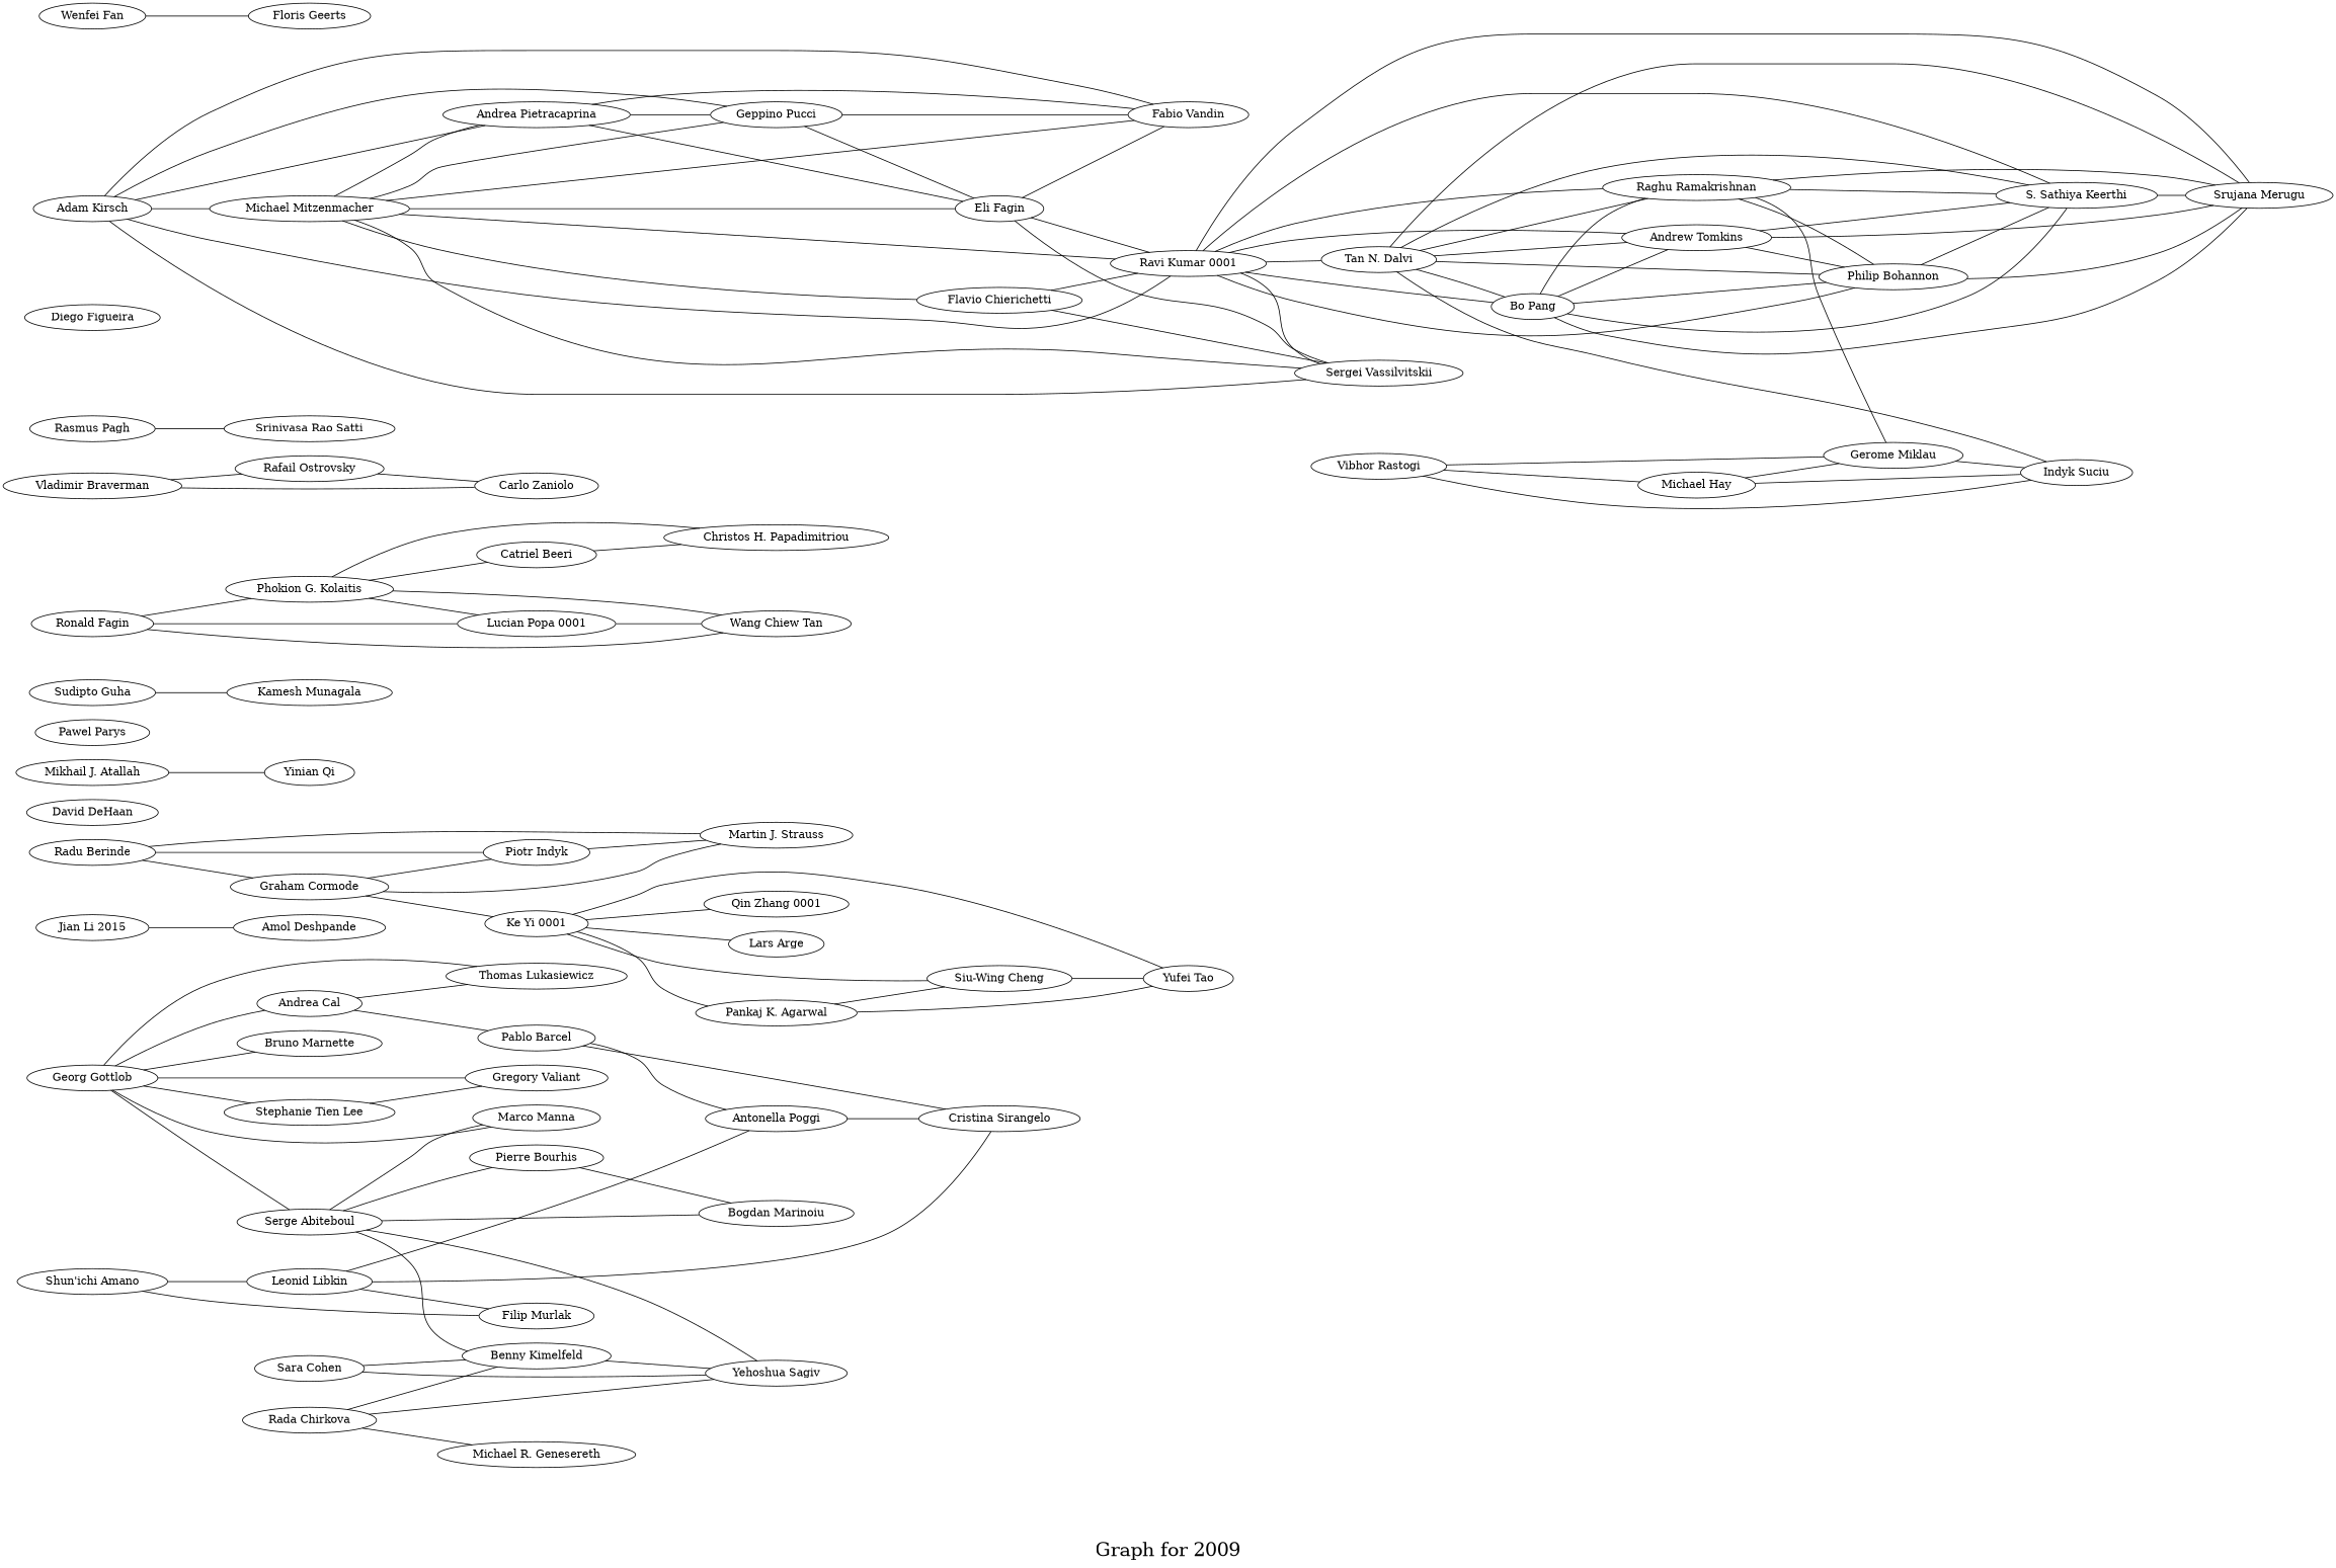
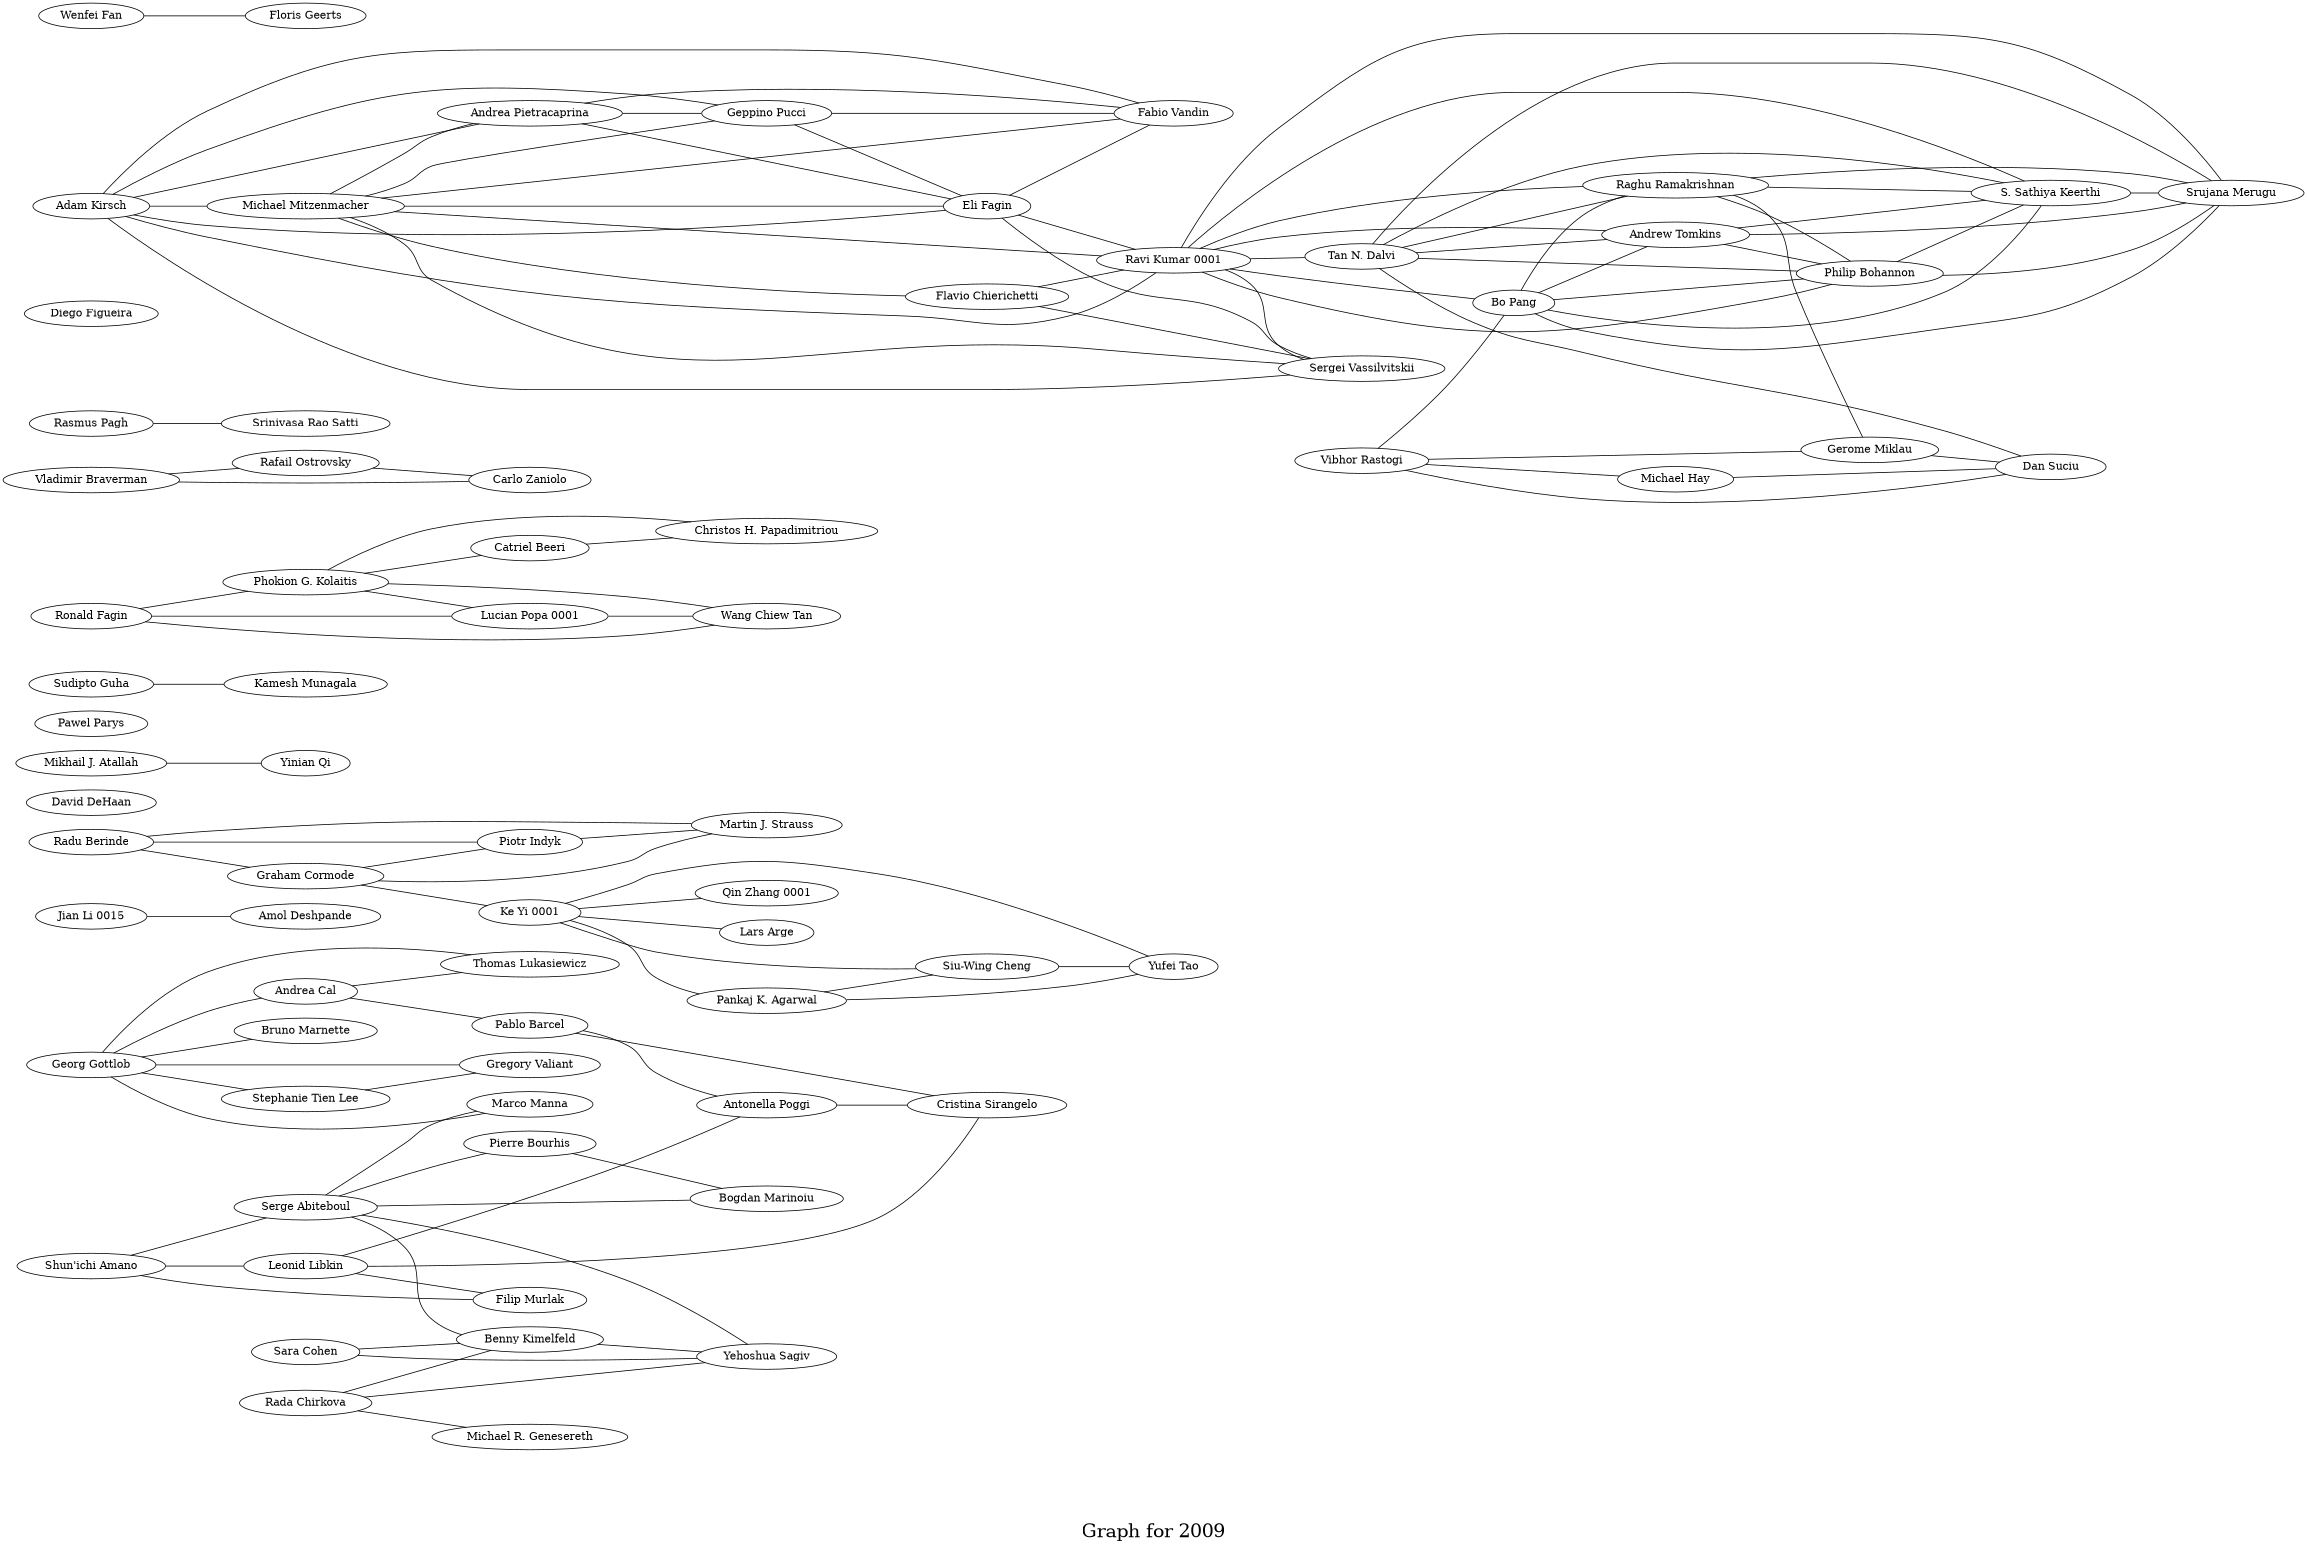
  graph {
    fontsize=24
    label="\nGraph for 2009\n"
    rankdir=LR
    splines=true
    node [shape=ellipse]
    n1 [height=0.3 label="Georg Gottlob" width=0.3]
    n2 [height=0.3 label="Stephanie Tien Lee" width=0.3]
    n3 [height=0.3 label="Gregory Valiant" width=0.3]
    n4 [height=0.3 label="Andrea Cal" width=0.3]
    n5 [height=0.3 label="Thomas Lukasiewicz" width=0.3]
    n6 [height=0.3 label="Serge Abiteboul" width=0.3]
    n7 [height=0.3 label="Marco Manna" width=0.3]
    n8 [height=0.3 label="Bruno Marnette" width=0.3]
    n9 [height=0.3 label="Pablo Barcel" width=0.3]
    n10 [height=0.3 label="Benny Kimelfeld" width=0.3]
    n11 [height=0.3 label="Yehoshua Sagiv" width=0.3]
    n12 [height=0.3 label="Pierre Bourhis" width=0.3]
    n13 [height=0.3 label="Bogdan Marinoiu" width=0.3]
    n14 [height=0.3 label="Shun'ichi Amano" width=0.3]
    n15 [height=0.3 label="Leonid Libkin" width=0.3]
    n16 [height=0.3 label="Filip Murlak" width=0.3]
    n17 [height=0.3 label="Antonella Poggi" width=0.3]
    n18 [height=0.3 label="Cristina Sirangelo" width=0.3]
-   n19 [height=0.3 label="Jian Li 2015" width=0.3]
+   n19 [height=0.3 label="Jian Li 0015" width=0.3]
    n20 [height=0.3 label="Amol Deshpande" width=0.3]
    n21 [height=0.3 label="Radu Berinde" width=0.3]
    n22 [height=0.3 label="Graham Cormode" width=0.3]
    n23 [height=0.3 label="Piotr Indyk" width=0.3]
    n24 [height=0.3 label="Martin J. Strauss" width=0.3]
    n25 [height=0.3 label="Ke Yi 0001" width=0.3]
    n26 [height=0.3 label="Qin Zhang 0001" width=0.3]
    n27 [height=0.3 label="Lars Arge" width=0.3]
    n28 [height=0.3 label="Pankaj K. Agarwal" width=0.3]
    n29 [height=0.3 label="Siu-Wing Cheng" width=0.3]
    n30 [height=0.3 label="Yufei Tao" width=0.3]
    n31 [height=0.3 label="Rada Chirkova" width=0.3]
    n32 [height=0.3 label="Michael R. Genesereth" width=0.3]
    n33 [height=0.3 label="David DeHaan" width=0.3]
    n34 [height=0.3 label="Mikhail J. Atallah" width=0.3]
    n35 [height=0.3 label="Yinian Qi" width=0.3]
    n36 [height=0.3 label="Pawel Parys" width=0.3]
    n37 [height=0.3 label="Sudipto Guha" width=0.3]
    n38 [height=0.3 label="Kamesh Munagala" width=0.3]
    n39 [height=0.3 label="Ronald Fagin" width=0.3]
    n40 [height=0.3 label="Phokion G. Kolaitis" width=0.3]
    n41 [height=0.3 label="Lucian Popa 0001" width=0.3]
    n42 [height=0.3 label="Wang Chiew Tan" width=0.3]
    n43 [height=0.3 label="Catriel Beeri" width=0.3]
    n44 [height=0.3 label="Christos H. Papadimitriou" width=0.3]
    n45 [height=0.3 label="Vladimir Braverman" width=0.3]
    n46 [height=0.3 label="Rafail Ostrovsky" width=0.3]
    n47 [height=0.3 label="Carlo Zaniolo" width=0.3]
    n48 [height=0.3 label="Sara Cohen" width=0.3]
    n49 [height=0.3 label="Rasmus Pagh" width=0.3]
    n50 [height=0.3 label="Srinivasa Rao Satti" width=0.3]
    n51 [height=0.3 label="Diego Figueira" width=0.3]
    n52 [height=0.3 label="Adam Kirsch" width=0.3]
    n53 [height=0.3 label="Michael Mitzenmacher" width=0.3]
    n54 [height=0.3 label="Andrea Pietracaprina" width=0.3]
    n55 [height=0.3 label="Geppino Pucci" width=0.3]
    n56 [height=0.3 label="Eli Fagin" width=0.3]
    n57 [height=0.3 label="Fabio Vandin" width=0.3]
    n58 [height=0.3 label="Ravi Kumar 0001" width=0.3]
    n59 [height=0.3 label="Sergei Vassilvitskii" width=0.3]
    n60 [height=0.3 label="Flavio Chierichetti" width=0.3]
    n61 [height=0.3 label="Tan N. Dalvi" width=0.3]
    n62 [height=0.3 label="Bo Pang" width=0.3]
    n63 [height=0.3 label="Raghu Ramakrishnan" width=0.3]
    n64 [height=0.3 label="Andrew Tomkins" width=0.3]
    n65 [height=0.3 label="Philip Bohannon" width=0.3]
    n66 [height=0.3 label="S. Sathiya Keerthi" width=0.3]
    n67 [height=0.3 label="Srujana Merugu" width=0.3]
-   n68 [height=0.3 label="Indyk Suciu" width=0.3]
+   n68 [height=0.3 label="Dan Suciu" width=0.3]
    n69 [height=0.3 label="Gerome Miklau" width=0.3]
    n70 [height=0.3 label="Wenfei Fan" width=0.3]
    n71 [height=0.3 label="Floris Geerts" width=0.3]
    n72 [height=0.3 label="Vibhor Rastogi" width=0.3]
    n73 [height=0.3 label="Michael Hay" width=0.3]
    n1 -- n2
    n1 -- n3
    n1 -- n4
    n1 -- n5
-   n1 -- n6
+   n14 -- n6
    n1 -- n7
    n1 -- n8
    n2 -- n3
    n4 -- n5
    n4 -- n9
    n6 -- n7
    n6 -- n10
    n6 -- n11
    n6 -- n12
    n6 -- n13
    n9 -- n17
    n9 -- n18
    n10 -- n11
    n12 -- n13
    n14 -- n15
    n14 -- n16
    n15 -- n16
    n15 -- n17
    n15 -- n18
    n17 -- n18
    n19 -- n20
    n21 -- n22
    n21 -- n23
    n21 -- n24
    n22 -- n23
    n22 -- n24
    n22 -- n25
    n23 -- n24
    n25 -- n26
    n25 -- n27
    n25 -- n28
    n25 -- n29
    n25 -- n30
    n28 -- n29
    n28 -- n30
    n29 -- n30
    n31 -- n10
    n31 -- n11
    n31 -- n32
    n34 -- n35
    n37 -- n38
    n39 -- n40
    n39 -- n41
    n39 -- n42
    n40 -- n41
    n40 -- n42
    n40 -- n43
    n40 -- n44
    n41 -- n42
    n43 -- n44
    n45 -- n46
    n45 -- n47
    n46 -- n47
    n48 -- n10
    n48 -- n11
    n49 -- n50
    n52 -- n53
    n52 -- n54
    n52 -- n55
+   n52 -- n56
    n52 -- n57
    n52 -- n58
    n52 -- n59
    n53 -- n54
    n53 -- n55
    n53 -- n56
    n53 -- n57
    n53 -- n58
    n53 -- n59
    n53 -- n60
    n54 -- n55
    n54 -- n56
    n54 -- n57
    n55 -- n56
    n55 -- n57
    n56 -- n57
    n56 -- n58
    n56 -- n59
    n58 -- n59
    n58 -- n61
    n58 -- n62
    n58 -- n63
    n58 -- n64
    n58 -- n65
    n58 -- n66
    n58 -- n67
    n60 -- n58
    n60 -- n59
-   n61 -- n62
+   n72 -- n62
    n61 -- n63
    n61 -- n64
    n61 -- n65
    n61 -- n66
    n61 -- n67
    n61 -- n68
    n62 -- n63
    n62 -- n64
    n62 -- n65
    n62 -- n66
    n62 -- n67
    n63 -- n65
    n63 -- n66
    n63 -- n67
    n63 -- n69
    n64 -- n65
    n64 -- n66
    n64 -- n67
    n65 -- n66
    n65 -- n67
    n66 -- n67
    n69 -- n68
    n70 -- n71
    n72 -- n68
    n72 -- n69
    n72 -- n73
    n73 -- n68
-   n73 -- n69
  }
